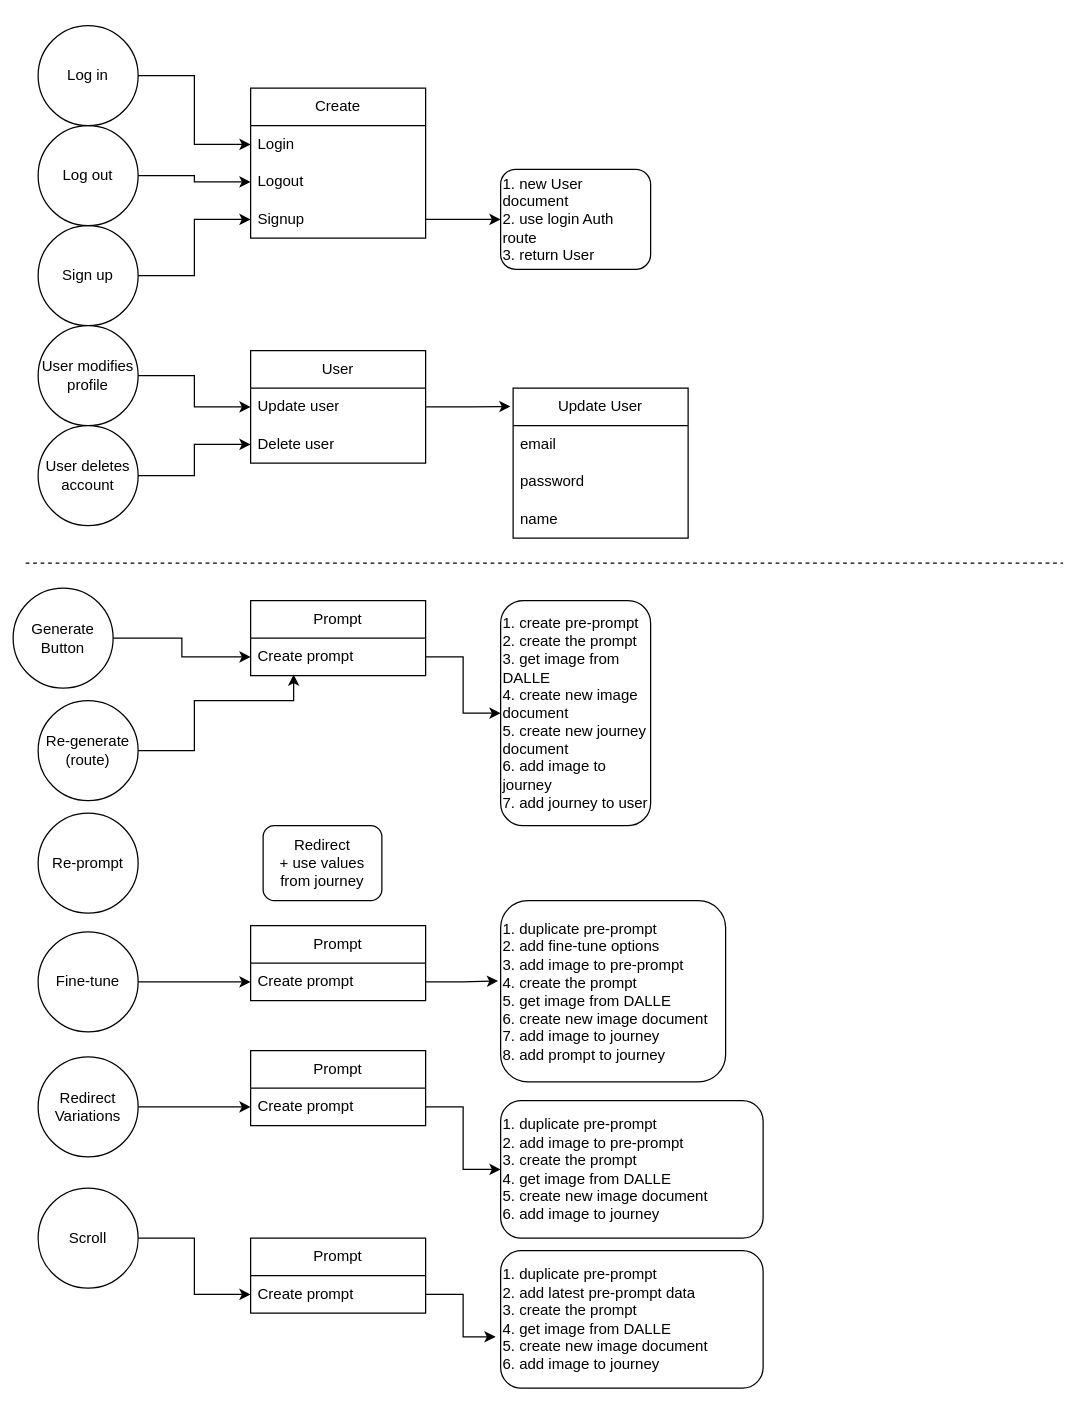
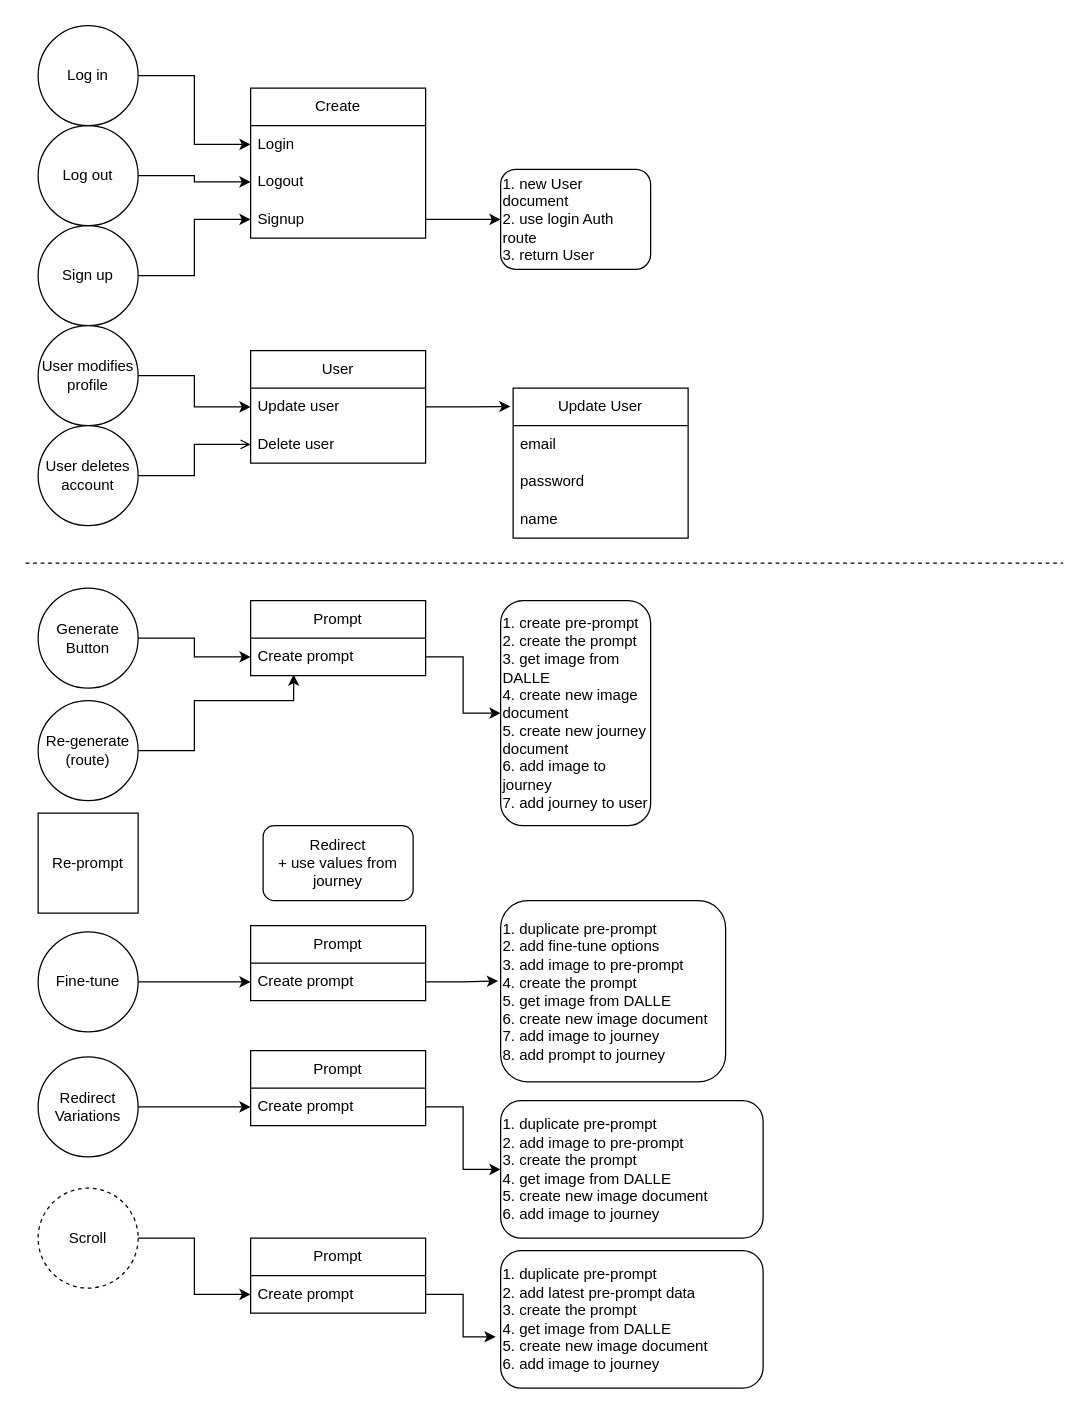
  <mxCell id="0" />
  <mxCell id="1" parent="0" />
  <mxCell id="2" value="User" style="swimlane;fontStyle=0;childLayout=stackLayout;horizontal=1;startSize=30;horizontalStack=0;resizeParent=1;resizeParentMax=0;resizeLast=0;collapsible=1;marginBottom=0;whiteSpace=wrap;html=1;" vertex="1" parent="1"><mxGeometry x="200" y="280" width="140" height="90" as="geometry" /></mxCell>
  <mxCell id="3" value="Update user" style="text;strokeColor=none;fillColor=none;align=left;verticalAlign=middle;spacingLeft=4;spacingRight=4;overflow=hidden;points=[[0,0.5],[1,0.5]];portConstraint=eastwest;rotatable=0;whiteSpace=wrap;html=1;" vertex="1" parent="2"><mxGeometry y="30" width="140" height="30" as="geometry" /></mxCell>
  <mxCell id="4" value="Delete user" style="text;strokeColor=none;fillColor=none;align=left;verticalAlign=middle;spacingLeft=4;spacingRight=4;overflow=hidden;points=[[0,0.5],[1,0.5]];portConstraint=eastwest;rotatable=0;whiteSpace=wrap;html=1;" vertex="1" parent="2"><mxGeometry y="60" width="140" height="30" as="geometry" /></mxCell>
  <mxCell id="5" value="Create" style="swimlane;fontStyle=0;childLayout=stackLayout;horizontal=1;startSize=30;horizontalStack=0;resizeParent=1;resizeParentMax=0;resizeLast=0;collapsible=1;marginBottom=0;whiteSpace=wrap;html=1;" vertex="1" parent="1"><mxGeometry x="200" y="70" width="140" height="120" as="geometry" /></mxCell>
  <mxCell id="6" value="Login" style="text;strokeColor=none;fillColor=none;align=left;verticalAlign=middle;spacingLeft=4;spacingRight=4;overflow=hidden;points=[[0,0.5],[1,0.5]];portConstraint=eastwest;rotatable=0;whiteSpace=wrap;html=1;" vertex="1" parent="5"><mxGeometry y="30" width="140" height="30" as="geometry" /></mxCell>
  <mxCell id="7" value="Logout" style="text;strokeColor=none;fillColor=none;align=left;verticalAlign=middle;spacingLeft=4;spacingRight=4;overflow=hidden;points=[[0,0.5],[1,0.5]];portConstraint=eastwest;rotatable=0;whiteSpace=wrap;html=1;" vertex="1" parent="5"><mxGeometry y="60" width="140" height="30" as="geometry" /></mxCell>
  <mxCell id="8" value="Signup" style="text;strokeColor=none;fillColor=none;align=left;verticalAlign=middle;spacingLeft=4;spacingRight=4;overflow=hidden;points=[[0,0.5],[1,0.5]];portConstraint=eastwest;rotatable=0;whiteSpace=wrap;html=1;" vertex="1" parent="5"><mxGeometry y="90" width="140" height="30" as="geometry" /></mxCell>
  <mxCell id="9" value="Update User" style="swimlane;fontStyle=0;childLayout=stackLayout;horizontal=1;startSize=30;horizontalStack=0;resizeParent=1;resizeParentMax=0;resizeLast=0;collapsible=1;marginBottom=0;whiteSpace=wrap;html=1;" vertex="1" parent="1"><mxGeometry x="410" y="310" width="140" height="120" as="geometry" /></mxCell>
  <mxCell id="10" value="email" style="text;strokeColor=none;fillColor=none;align=left;verticalAlign=middle;spacingLeft=4;spacingRight=4;overflow=hidden;points=[[0,0.5],[1,0.5]];portConstraint=eastwest;rotatable=0;whiteSpace=wrap;html=1;" vertex="1" parent="9"><mxGeometry y="30" width="140" height="30" as="geometry" /></mxCell>
  <mxCell id="11" value="password" style="text;strokeColor=none;fillColor=none;align=left;verticalAlign=middle;spacingLeft=4;spacingRight=4;overflow=hidden;points=[[0,0.5],[1,0.5]];portConstraint=eastwest;rotatable=0;whiteSpace=wrap;html=1;" vertex="1" parent="9"><mxGeometry y="60" width="140" height="30" as="geometry" /></mxCell>
  <mxCell id="12" value="name" style="text;strokeColor=none;fillColor=none;align=left;verticalAlign=middle;spacingLeft=4;spacingRight=4;overflow=hidden;points=[[0,0.5],[1,0.5]];portConstraint=eastwest;rotatable=0;whiteSpace=wrap;html=1;" vertex="1" parent="9"><mxGeometry y="90" width="140" height="30" as="geometry" /></mxCell>
  <mxCell id="13" style="text;strokeColor=none;fillColor=none;align=left;verticalAlign=middle;spacingLeft=4;spacingRight=4;overflow=hidden;points=[[0,0.5],[1,0.5]];portConstraint=eastwest;rotatable=0;whiteSpace=wrap;html=1;" vertex="1" parent="9"><mxGeometry y="120" width="140" as="geometry" /></mxCell>
  <mxCell id="14" style="edgeStyle=orthogonalEdgeStyle;rounded=0;orthogonalLoop=1;jettySize=auto;html=1;entryX=-0.015;entryY=0.122;entryDx=0;entryDy=0;entryPerimeter=0;exitX=1;exitY=0.5;exitDx=0;exitDy=0;" edge="1" parent="1" source="3" target="9"><mxGeometry relative="1" as="geometry"><mxPoint x="390" y="445" as="sourcePoint" /><mxPoint x="430" y="475" as="targetPoint" /></mxGeometry></mxCell>
  <mxCell id="15" style="edgeStyle=orthogonalEdgeStyle;rounded=0;orthogonalLoop=1;jettySize=auto;html=1;entryX=0;entryY=0.5;entryDx=0;entryDy=0;" edge="1" parent="1" source="16" target="8"><mxGeometry relative="1" as="geometry" /></mxCell>
  <mxCell id="16" value="Sign up" style="ellipse;whiteSpace=wrap;html=1;aspect=fixed;" vertex="1" parent="1"><mxGeometry x="30" y="180" width="80" height="80" as="geometry" /></mxCell>
  <mxCell id="17" style="edgeStyle=orthogonalEdgeStyle;rounded=0;orthogonalLoop=1;jettySize=auto;html=1;entryX=0;entryY=0.5;entryDx=0;entryDy=0;" edge="1" parent="1" source="18" target="7"><mxGeometry relative="1" as="geometry" /></mxCell>
  <mxCell id="18" value="Log out" style="ellipse;whiteSpace=wrap;html=1;aspect=fixed;" vertex="1" parent="1"><mxGeometry x="30" y="100" width="80" height="80" as="geometry" /></mxCell>
  <mxCell id="19" style="edgeStyle=orthogonalEdgeStyle;rounded=0;orthogonalLoop=1;jettySize=auto;html=1;entryX=0;entryY=0.5;entryDx=0;entryDy=0;" edge="1" parent="1" source="20" target="6"><mxGeometry relative="1" as="geometry" /></mxCell>
  <mxCell id="20" value="Log in" style="ellipse;whiteSpace=wrap;html=1;aspect=fixed;" vertex="1" parent="1"><mxGeometry x="30" y="20" width="80" height="80" as="geometry" /></mxCell>
  <mxCell id="21" style="edgeStyle=orthogonalEdgeStyle;rounded=0;orthogonalLoop=1;jettySize=auto;html=1;entryX=0;entryY=0.5;entryDx=0;entryDy=0;" edge="1" parent="1" source="22" target="3"><mxGeometry relative="1" as="geometry" /></mxCell>
  <mxCell id="22" value="User modifies&lt;br&gt;profile" style="ellipse;whiteSpace=wrap;html=1;aspect=fixed;" vertex="1" parent="1"><mxGeometry x="30" y="260" width="80" height="80" as="geometry" /></mxCell>
- <mxCell id="23" style="edgeStyle=orthogonalEdgeStyle;rounded=0;orthogonalLoop=1;jettySize=auto;html=1;entryX=0;entryY=0.5;entryDx=0;entryDy=0;" edge="1" parent="1" source="24" target="4"><mxGeometry relative="1" as="geometry" /></mxCell>
+ <mxCell id="23" style="edgeStyle=orthogonalEdgeStyle;rounded=0;orthogonalLoop=1;jettySize=auto;html=1;entryX=0;entryY=0.5;entryDx=0;entryDy=0;endArrow=open;" edge="1" parent="1" source="24" target="4"><mxGeometry relative="1" as="geometry" /></mxCell>
  <mxCell id="24" value="User deletes account" style="ellipse;whiteSpace=wrap;html=1;aspect=fixed;" vertex="1" parent="1"><mxGeometry x="30" y="340" width="80" height="80" as="geometry" /></mxCell>
  <mxCell id="25" style="edgeStyle=orthogonalEdgeStyle;rounded=0;orthogonalLoop=1;jettySize=auto;html=1;entryX=0;entryY=0.5;entryDx=0;entryDy=0;" edge="1" parent="1" source="26" target="28"><mxGeometry relative="1" as="geometry" /></mxCell>
- <mxCell id="26" value="Generate Button" style="ellipse;whiteSpace=wrap;html=1;aspect=fixed;" vertex="1" parent="1"><mxGeometry x="10" y="470" width="80" height="80" as="geometry" /></mxCell>
+ <mxCell id="26" value="Generate Button" style="ellipse;whiteSpace=wrap;html=1;aspect=fixed;" vertex="1" parent="1"><mxGeometry x="30" y="470" width="80" height="80" as="geometry" /></mxCell>
  <mxCell id="27" value="Prompt" style="swimlane;fontStyle=0;childLayout=stackLayout;horizontal=1;startSize=30;horizontalStack=0;resizeParent=1;resizeParentMax=0;resizeLast=0;collapsible=1;marginBottom=0;whiteSpace=wrap;html=1;" vertex="1" parent="1"><mxGeometry x="200" y="480" width="140" height="60" as="geometry" /></mxCell>
  <mxCell id="28" value="Create prompt" style="text;strokeColor=none;fillColor=none;align=left;verticalAlign=middle;spacingLeft=4;spacingRight=4;overflow=hidden;points=[[0,0.5],[1,0.5]];portConstraint=eastwest;rotatable=0;whiteSpace=wrap;html=1;" vertex="1" parent="27"><mxGeometry y="30" width="140" height="30" as="geometry" /></mxCell>
  <mxCell id="29" value="1. new User document&lt;br&gt;2. use login Auth route&lt;br&gt;3. return User" style="rounded=1;whiteSpace=wrap;html=1;align=left;" vertex="1" parent="1"><mxGeometry x="400" y="135" width="120" height="80" as="geometry" /></mxCell>
  <mxCell id="30" style="edgeStyle=orthogonalEdgeStyle;rounded=0;orthogonalLoop=1;jettySize=auto;html=1;exitX=1;exitY=0.5;exitDx=0;exitDy=0;entryX=0;entryY=0.5;entryDx=0;entryDy=0;" edge="1" parent="1" source="8" target="29"><mxGeometry relative="1" as="geometry" /></mxCell>
  <mxCell id="31" value="1. create pre-prompt&lt;br&gt;2. create the prompt&lt;br&gt;3. get image from DALLE&lt;br&gt;4. create new image document&lt;br&gt;5. create new journey document&lt;br&gt;6. add image to journey&lt;br&gt;7. add journey to user" style="rounded=1;whiteSpace=wrap;html=1;align=left;" vertex="1" parent="1"><mxGeometry x="400" y="480" width="120" height="180" as="geometry" /></mxCell>
  <mxCell id="32" style="edgeStyle=orthogonalEdgeStyle;rounded=0;orthogonalLoop=1;jettySize=auto;html=1;exitX=1;exitY=0.5;exitDx=0;exitDy=0;entryX=0;entryY=0.5;entryDx=0;entryDy=0;" edge="1" parent="1" source="28" target="31"><mxGeometry relative="1" as="geometry" /></mxCell>
  <mxCell id="33" style="edgeStyle=orthogonalEdgeStyle;rounded=0;orthogonalLoop=1;jettySize=auto;html=1;entryX=0.246;entryY=0.972;entryDx=0;entryDy=0;entryPerimeter=0;exitX=1;exitY=0.5;exitDx=0;exitDy=0;" edge="1" parent="1" source="34" target="28"><mxGeometry relative="1" as="geometry"><mxPoint x="230" y="610" as="targetPoint" /><Array as="points"><mxPoint x="155" y="600" /><mxPoint x="155" y="560" /><mxPoint x="234" y="560" /></Array></mxGeometry></mxCell>
  <mxCell id="34" value="Re-generate&lt;br&gt;(route)" style="ellipse;whiteSpace=wrap;html=1;aspect=fixed;" vertex="1" parent="1"><mxGeometry x="30" y="560" width="80" height="80" as="geometry" /></mxCell>
- <mxCell id="35" value="Re-prompt" style="ellipse;whiteSpace=wrap;html=1;aspect=fixed;" vertex="1" parent="1"><mxGeometry x="30" y="650" width="80" height="80" as="geometry" /></mxCell>
+ <mxCell id="35" value="Re-prompt" style="whiteSpace=wrap;html=1;aspect=fixed;rounded=0;" vertex="1" parent="1"><mxGeometry x="30" y="650" width="80" height="80" as="geometry" /></mxCell>
  <mxCell id="36" style="edgeStyle=orthogonalEdgeStyle;rounded=0;orthogonalLoop=1;jettySize=auto;html=1;entryX=0;entryY=0.5;entryDx=0;entryDy=0;" edge="1" parent="1" source="37" target="40"><mxGeometry relative="1" as="geometry" /></mxCell>
  <mxCell id="37" value="Fine-tune" style="ellipse;whiteSpace=wrap;html=1;aspect=fixed;" vertex="1" parent="1"><mxGeometry x="30" y="745" width="80" height="80" as="geometry" /></mxCell>
- <mxCell id="38" value="Redirect&lt;br&gt;+ use values from journey" style="rounded=1;whiteSpace=wrap;html=1;" vertex="1" parent="1"><mxGeometry x="210" y="660" width="95" height="60" as="geometry" /></mxCell>
+ <mxCell id="38" value="Redirect&lt;br&gt;+ use values from journey" style="rounded=1;whiteSpace=wrap;html=1;" vertex="1" parent="1"><mxGeometry x="210" y="660" width="120" height="60" as="geometry" /></mxCell>
  <mxCell id="39" value="Prompt" style="swimlane;fontStyle=0;childLayout=stackLayout;horizontal=1;startSize=30;horizontalStack=0;resizeParent=1;resizeParentMax=0;resizeLast=0;collapsible=1;marginBottom=0;whiteSpace=wrap;html=1;" vertex="1" parent="1"><mxGeometry x="200" y="740" width="140" height="60" as="geometry" /></mxCell>
  <mxCell id="40" value="Create prompt" style="text;strokeColor=none;fillColor=none;align=left;verticalAlign=middle;spacingLeft=4;spacingRight=4;overflow=hidden;points=[[0,0.5],[1,0.5]];portConstraint=eastwest;rotatable=0;whiteSpace=wrap;html=1;" vertex="1" parent="39"><mxGeometry y="30" width="140" height="30" as="geometry" /></mxCell>
  <mxCell id="41" value="Prompt" style="swimlane;fontStyle=0;childLayout=stackLayout;horizontal=1;startSize=30;horizontalStack=0;resizeParent=1;resizeParentMax=0;resizeLast=0;collapsible=1;marginBottom=0;whiteSpace=wrap;html=1;" vertex="1" parent="1"><mxGeometry x="200" y="840" width="140" height="60" as="geometry" /></mxCell>
  <mxCell id="42" value="Create prompt" style="text;strokeColor=none;fillColor=none;align=left;verticalAlign=middle;spacingLeft=4;spacingRight=4;overflow=hidden;points=[[0,0.5],[1,0.5]];portConstraint=eastwest;rotatable=0;whiteSpace=wrap;html=1;" vertex="1" parent="41"><mxGeometry y="30" width="140" height="30" as="geometry" /></mxCell>
  <mxCell id="43" value="1. duplicate pre-prompt&lt;br&gt;2. add fine-tune options&lt;br&gt;3. add image to pre-prompt&lt;br&gt;4. create the prompt&lt;br&gt;5. get image from DALLE&lt;br&gt;6. create new image document&lt;br&gt;7. add image to journey&lt;br&gt;8. add prompt to journey" style="rounded=1;whiteSpace=wrap;html=1;align=left;" vertex="1" parent="1"><mxGeometry x="400" y="720" width="180" height="145" as="geometry" /></mxCell>
  <mxCell id="44" style="edgeStyle=orthogonalEdgeStyle;rounded=0;orthogonalLoop=1;jettySize=auto;html=1;entryX=-0.011;entryY=0.443;entryDx=0;entryDy=0;entryPerimeter=0;" edge="1" parent="1" source="40" target="43"><mxGeometry relative="1" as="geometry" /></mxCell>
  <mxCell id="45" style="edgeStyle=orthogonalEdgeStyle;rounded=0;orthogonalLoop=1;jettySize=auto;html=1;entryX=0;entryY=0.5;entryDx=0;entryDy=0;" edge="1" parent="1" source="46" target="42"><mxGeometry relative="1" as="geometry" /></mxCell>
  <mxCell id="46" value="Redirect Variations" style="ellipse;whiteSpace=wrap;html=1;aspect=fixed;" vertex="1" parent="1"><mxGeometry x="30" y="845" width="80" height="80" as="geometry" /></mxCell>
  <mxCell id="47" value="1. duplicate pre-prompt&lt;br&gt;2. add image to pre-prompt&lt;br&gt;3. create the prompt&lt;br&gt;4. get image from DALLE&lt;br&gt;5. create new image document&lt;br&gt;6. add image to journey" style="rounded=1;whiteSpace=wrap;html=1;align=left;" vertex="1" parent="1"><mxGeometry x="400" y="880" width="210" height="110" as="geometry" /></mxCell>
  <mxCell id="48" style="edgeStyle=orthogonalEdgeStyle;rounded=0;orthogonalLoop=1;jettySize=auto;html=1;entryX=0;entryY=0.5;entryDx=0;entryDy=0;" edge="1" parent="1" source="42" target="47"><mxGeometry relative="1" as="geometry" /></mxCell>
  <mxCell id="49" value="" style="endArrow=none;dashed=1;html=1;rounded=0;" edge="1" parent="1"><mxGeometry width="50" height="50" relative="1" as="geometry"><mxPoint x="20" y="450" as="sourcePoint" /><mxPoint x="850" y="450" as="targetPoint" /></mxGeometry></mxCell>
  <mxCell id="50" style="edgeStyle=orthogonalEdgeStyle;rounded=0;orthogonalLoop=1;jettySize=auto;html=1;entryX=0;entryY=0.5;entryDx=0;entryDy=0;" edge="1" parent="1" source="51" target="53"><mxGeometry relative="1" as="geometry" /></mxCell>
- <mxCell id="51" value="Scroll" style="ellipse;whiteSpace=wrap;html=1;aspect=fixed;" vertex="1" parent="1"><mxGeometry x="30" y="950" width="80" height="80" as="geometry" /></mxCell>
+ <mxCell id="51" value="Scroll" style="ellipse;whiteSpace=wrap;html=1;aspect=fixed;dashed=1;" vertex="1" parent="1"><mxGeometry x="30" y="950" width="80" height="80" as="geometry" /></mxCell>
  <mxCell id="52" value="Prompt" style="swimlane;fontStyle=0;childLayout=stackLayout;horizontal=1;startSize=30;horizontalStack=0;resizeParent=1;resizeParentMax=0;resizeLast=0;collapsible=1;marginBottom=0;whiteSpace=wrap;html=1;" vertex="1" parent="1"><mxGeometry x="200" y="990" width="140" height="60" as="geometry" /></mxCell>
  <mxCell id="53" value="Create prompt" style="text;strokeColor=none;fillColor=none;align=left;verticalAlign=middle;spacingLeft=4;spacingRight=4;overflow=hidden;points=[[0,0.5],[1,0.5]];portConstraint=eastwest;rotatable=0;whiteSpace=wrap;html=1;" vertex="1" parent="52"><mxGeometry y="30" width="140" height="30" as="geometry" /></mxCell>
  <mxCell id="54" value="1. duplicate pre-prompt&lt;br&gt;2. add latest pre-prompt data&lt;br&gt;3. create the prompt&lt;br&gt;4. get image from DALLE&lt;br&gt;5. create new image document&lt;br&gt;6. add image to journey" style="rounded=1;whiteSpace=wrap;html=1;align=left;" vertex="1" parent="1"><mxGeometry x="400" y="1000" width="210" height="110" as="geometry" /></mxCell>
  <mxCell id="55" style="edgeStyle=orthogonalEdgeStyle;rounded=0;orthogonalLoop=1;jettySize=auto;html=1;entryX=-0.019;entryY=0.627;entryDx=0;entryDy=0;entryPerimeter=0;" edge="1" parent="1" source="53" target="54"><mxGeometry relative="1" as="geometry" /></mxCell>
